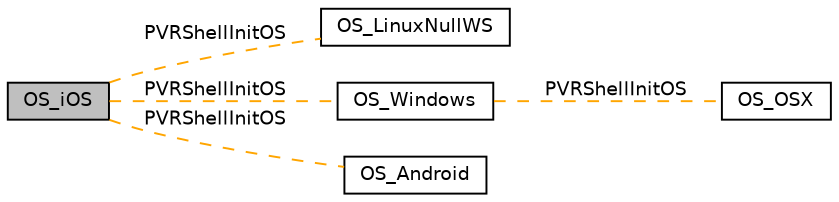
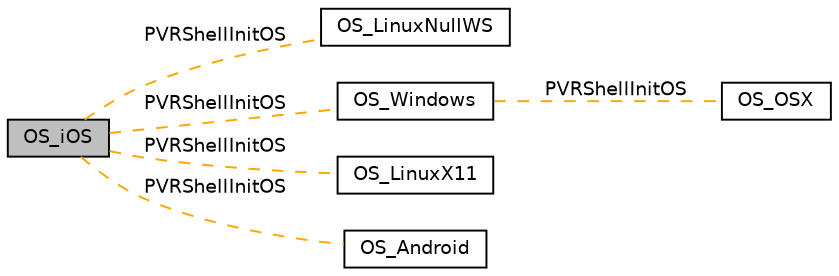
  digraph {
    rankdir=LR
    node [color=black fillcolor=white fontname=Helvetica fontsize=10 shape=record style=filled]
    edge [color=orange dir=none fontname=Helvetica fontsize=10 labelfontname=Helvetica labelfontsize=10 shape=plaintext style=dashed]
    n1 [fillcolor=grey75 fontcolor=black height=0.2 label=OS_iOS width=0.4]
    n2 [height=0.2 label=OS_LinuxNullWS width=0.4]
    n3 [height=0.2 label=OS_Windows width=0.4]
+   n4 [height=0.2 label=OS_LinuxX11 width=0.4]
    n5 [height=0.2 label=OS_Android width=0.4]
    n6 [height=0.2 label=OS_OSX width=0.4]
    n1 -> n2 [label=PVRShellInitOS]
    n1 -> n3 [label=PVRShellInitOS]
+   n1 -> n4 [label=PVRShellInitOS]
    n1 -> n5 [label=PVRShellInitOS]
    n3 -> n6 [label=PVRShellInitOS]
  }
